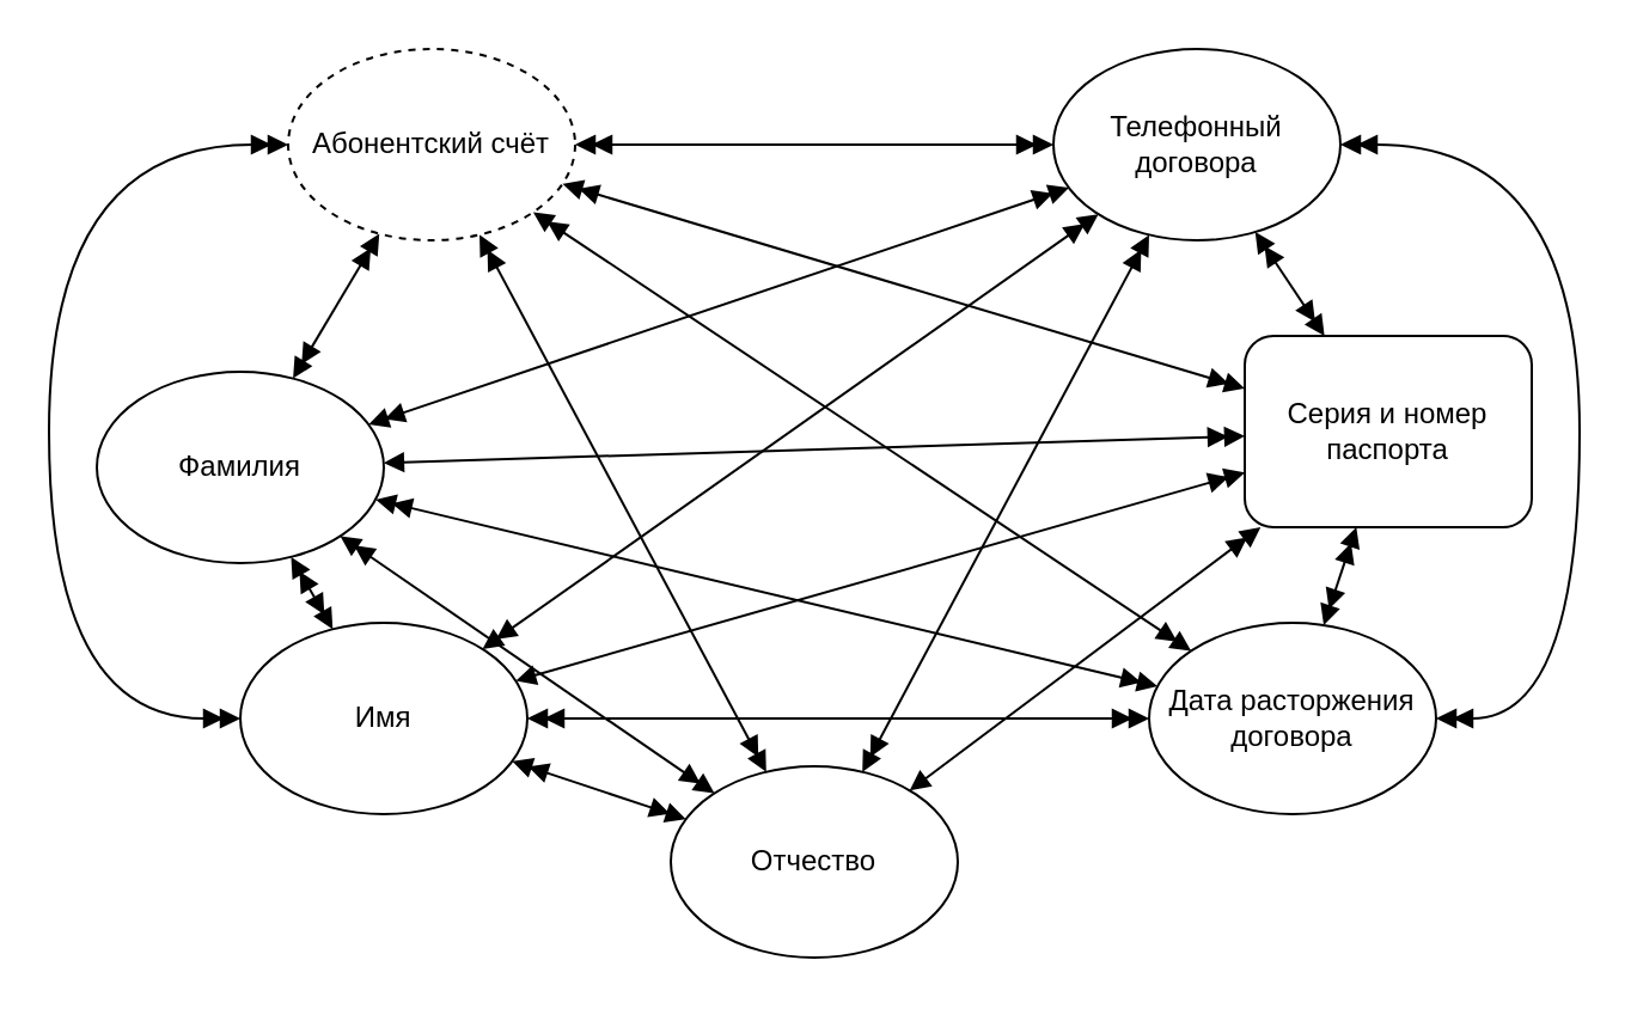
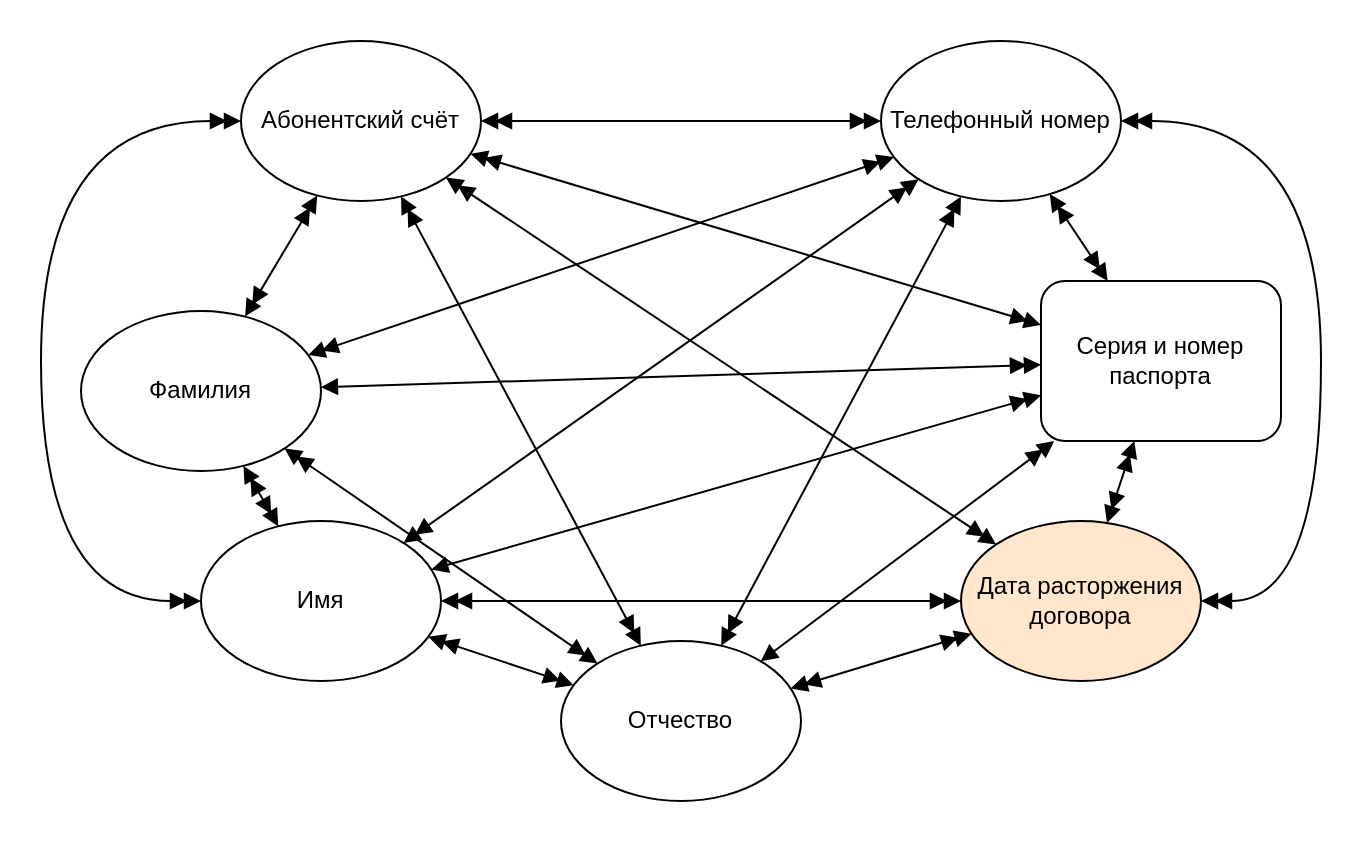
  <mxCell id="0" />
  <mxCell id="1" parent="0" />
  <mxCell id="2" value="Серия и номер паспорта" style="whiteSpace=wrap;html=1;rounded=1;" parent="1" vertex="1"><mxGeometry x="520" y="140" width="120" height="80" as="geometry" /></mxCell>
  <mxCell id="3" value="Фамилия" style="ellipse;whiteSpace=wrap;html=1;" parent="1" vertex="1"><mxGeometry x="40" y="155" width="120" height="80" as="geometry" /></mxCell>
  <mxCell id="4" value="Имя" style="ellipse;whiteSpace=wrap;html=1;" parent="1" vertex="1"><mxGeometry x="100" y="260" width="120" height="80" as="geometry" /></mxCell>
  <mxCell id="5" value="Отчество" style="ellipse;whiteSpace=wrap;html=1;" parent="1" vertex="1"><mxGeometry x="280" y="320" width="120" height="80" as="geometry" /></mxCell>
- <mxCell id="6" value="Телефонный договора" style="ellipse;whiteSpace=wrap;html=1;" parent="1" vertex="1"><mxGeometry x="440" y="20" width="120" height="80" as="geometry" /></mxCell>
- <mxCell id="7" value="Абонентский счёт" style="ellipse;whiteSpace=wrap;html=1;dashed=1;" parent="1" vertex="1"><mxGeometry x="120" y="20" width="120" height="80" as="geometry" /></mxCell>
+ <mxCell id="6" value="Телефонный номер" style="ellipse;whiteSpace=wrap;html=1;" parent="1" vertex="1"><mxGeometry x="440" y="20" width="120" height="80" as="geometry" /></mxCell>
+ <mxCell id="7" value="Абонентский счёт" style="ellipse;whiteSpace=wrap;html=1;" parent="1" vertex="1"><mxGeometry x="120" y="20" width="120" height="80" as="geometry" /></mxCell>
  <mxCell id="8" value="" style="endArrow=doubleBlock;html=1;rounded=0;endFill=1;startArrow=doubleBlock;startFill=1;" parent="1" source="6" target="5" edge="1"><mxGeometry width="50" height="50" relative="1" as="geometry"><mxPoint x="730.138" y="300.104" as="sourcePoint" /><mxPoint x="649.862" y="239.896" as="targetPoint" /></mxGeometry></mxCell>
- <mxCell id="9" value="Дата расторжения договора" style="ellipse;whiteSpace=wrap;html=1;" parent="1" vertex="1"><mxGeometry x="480" y="260" width="120" height="80" as="geometry" /></mxCell>
+ <mxCell id="9" value="Дата расторжения договора" style="ellipse;whiteSpace=wrap;html=1;fillColor=#ffe6cc;" parent="1" vertex="1"><mxGeometry x="480" y="260" width="120" height="80" as="geometry" /></mxCell>
  <mxCell id="10" value="" style="endArrow=doubleBlock;html=1;rounded=0;endFill=1;startArrow=doubleBlock;startFill=1;edgeStyle=orthogonalEdgeStyle;curved=1;" parent="1" source="6" target="9" edge="1"><mxGeometry width="50" height="50" relative="1" as="geometry"><mxPoint x="618.472" y="410.492" as="sourcePoint" /><mxPoint x="521.45" y="449.42" as="targetPoint" /><Array as="points"><mxPoint x="660" y="60" /><mxPoint x="660" y="300" /></Array></mxGeometry></mxCell>
+ <mxCell id="11" value="" style="endArrow=doubleBlock;html=1;rounded=0;endFill=1;startArrow=doubleBlock;startFill=1;" parent="1" source="5" target="9" edge="1"><mxGeometry width="50" height="50" relative="1" as="geometry"><mxPoint x="612.941" y="148.349" as="sourcePoint" /><mxPoint x="487.045" y="431.648" as="targetPoint" /></mxGeometry></mxCell>
  <mxCell id="12" value="" style="endArrow=doubleBlock;html=1;rounded=0;endFill=1;startArrow=doubleBlock;startFill=1;" parent="1" source="4" target="9" edge="1"><mxGeometry width="50" height="50" relative="1" as="geometry"><mxPoint x="370" y="470" as="sourcePoint" /><mxPoint x="410" y="470" as="targetPoint" /></mxGeometry></mxCell>
- <mxCell id="13" value="" style="endArrow=doubleBlock;html=1;rounded=0;endFill=1;startArrow=doubleBlock;startFill=1;" parent="1" source="3" target="9" edge="1"><mxGeometry width="50" height="50" relative="1" as="geometry"><mxPoint x="201.497" y="330.527" as="sourcePoint" /><mxPoint x="398.55" y="409.42" as="targetPoint" /></mxGeometry></mxCell>
  <mxCell id="14" value="" style="endArrow=doubleBlock;html=1;rounded=0;endFill=1;startArrow=doubleBlock;startFill=1;" parent="1" source="7" target="9" edge="1"><mxGeometry width="50" height="50" relative="1" as="geometry"><mxPoint x="211.497" y="340.527" as="sourcePoint" /><mxPoint x="408.55" y="419.42" as="targetPoint" /></mxGeometry></mxCell>
  <mxCell id="15" value="" style="endArrow=doubleBlock;html=1;rounded=0;endFill=1;startArrow=doubleBlock;startFill=1;" parent="1" source="7" target="2" edge="1"><mxGeometry width="50" height="50" relative="1" as="geometry"><mxPoint x="330" y="430" as="sourcePoint" /><mxPoint x="370" y="430" as="targetPoint" /></mxGeometry></mxCell>
  <mxCell id="16" value="" style="endArrow=doubleBlock;html=1;rounded=0;endFill=1;startArrow=doubleBlock;startFill=1;" parent="1" source="2" target="6" edge="1"><mxGeometry width="50" height="50" relative="1" as="geometry"><mxPoint x="340" y="440" as="sourcePoint" /><mxPoint x="380" y="440" as="targetPoint" /></mxGeometry></mxCell>
  <mxCell id="17" value="" style="endArrow=block;html=1;rounded=0;endFill=1;startArrow=doubleBlock;startFill=1;" parent="1" source="2" target="5" edge="1"><mxGeometry width="50" height="50" relative="1" as="geometry"><mxPoint x="576.984" y="229.047" as="sourcePoint" /><mxPoint x="563.016" y="270.953" as="targetPoint" /></mxGeometry></mxCell>
  <mxCell id="18" value="" style="endArrow=block;html=1;rounded=0;endFill=1;startArrow=doubleBlock;startFill=1;" parent="1" source="2" target="4" edge="1"><mxGeometry width="50" height="50" relative="1" as="geometry"><mxPoint x="586.984" y="239.047" as="sourcePoint" /><mxPoint x="573.016" y="280.953" as="targetPoint" /></mxGeometry></mxCell>
  <mxCell id="19" value="" style="endArrow=block;html=1;rounded=0;endFill=1;startArrow=doubleBlock;startFill=1;" parent="1" source="2" target="3" edge="1"><mxGeometry width="50" height="50" relative="1" as="geometry"><mxPoint x="534.455" y="205.126" as="sourcePoint" /><mxPoint x="205.533" y="294.855" as="targetPoint" /></mxGeometry></mxCell>
  <mxCell id="20" value="" style="endArrow=doubleBlock;html=1;rounded=0;endFill=1;startArrow=doubleBlock;startFill=1;" parent="1" source="7" target="6" edge="1"><mxGeometry width="50" height="50" relative="1" as="geometry"><mxPoint x="576.984" y="150.953" as="sourcePoint" /><mxPoint x="563.016" y="109.047" as="targetPoint" /></mxGeometry></mxCell>
  <mxCell id="21" value="" style="endArrow=doubleBlock;html=1;rounded=0;endFill=1;startArrow=doubleBlock;startFill=1;" parent="1" source="3" target="6" edge="1"><mxGeometry width="50" height="50" relative="1" as="geometry"><mxPoint x="210" y="70" as="sourcePoint" /><mxPoint x="490" y="70" as="targetPoint" /></mxGeometry></mxCell>
  <mxCell id="22" value="" style="endArrow=doubleBlock;html=1;rounded=0;endFill=1;startArrow=doubleBlock;startFill=1;" parent="1" source="4" target="6" edge="1"><mxGeometry width="50" height="50" relative="1" as="geometry"><mxPoint x="165.545" y="174.874" as="sourcePoint" /><mxPoint x="494.467" y="85.145" as="targetPoint" /></mxGeometry></mxCell>
  <mxCell id="23" value="" style="endArrow=doubleBlock;html=1;rounded=0;endFill=1;startArrow=doubleBlock;startFill=1;edgeStyle=orthogonalEdgeStyle;curved=1;" parent="1" source="7" target="4" edge="1"><mxGeometry width="50" height="50" relative="1" as="geometry"><mxPoint x="650" y="222.111" as="sourcePoint" /><mxPoint x="500" y="440" as="targetPoint" /><Array as="points"><mxPoint x="20" y="60" /><mxPoint x="20" y="300" /></Array></mxGeometry></mxCell>
  <mxCell id="24" value="" style="endArrow=doubleBlock;html=1;rounded=0;endFill=1;startArrow=doubleBlock;startFill=1;" parent="1" source="3" target="5" edge="1"><mxGeometry width="50" height="50" relative="1" as="geometry"><mxPoint x="660" y="232.111" as="sourcePoint" /><mxPoint x="510" y="450" as="targetPoint" /></mxGeometry></mxCell>
  <mxCell id="25" value="" style="endArrow=doubleBlock;html=1;rounded=0;endFill=1;startArrow=doubleBlock;startFill=1;" parent="1" source="4" target="5" edge="1"><mxGeometry width="50" height="50" relative="1" as="geometry"><mxPoint x="177.619" y="105.51" as="sourcePoint" /><mxPoint x="402.381" y="394.49" as="targetPoint" /></mxGeometry></mxCell>
  <mxCell id="26" value="" style="endArrow=doubleBlock;html=1;rounded=0;endFill=1;startArrow=doubleBlock;startFill=1;" parent="1" source="7" target="5" edge="1"><mxGeometry width="50" height="50" relative="1" as="geometry"><mxPoint x="183.282" y="343.282" as="sourcePoint" /><mxPoint x="236.718" y="396.718" as="targetPoint" /></mxGeometry></mxCell>
  <mxCell id="27" value="" style="endArrow=doubleBlock;html=1;rounded=0;endFill=1;startArrow=doubleBlock;startFill=1;" parent="1" source="3" target="4" edge="1"><mxGeometry width="50" height="50" relative="1" as="geometry"><mxPoint x="193.282" y="353.282" as="sourcePoint" /><mxPoint x="246.718" y="406.718" as="targetPoint" /></mxGeometry></mxCell>
  <mxCell id="28" value="" style="endArrow=doubleBlock;html=1;rounded=0;endFill=1;startArrow=doubleBlock;startFill=1;" parent="1" source="7" target="3" edge="1"><mxGeometry width="50" height="50" relative="1" as="geometry"><mxPoint x="123.016" y="229.047" as="sourcePoint" /><mxPoint x="136.984" y="270.953" as="targetPoint" /></mxGeometry></mxCell>
  <mxCell id="29" value="" style="endArrow=doubleBlock;html=1;rounded=0;endFill=1;startArrow=doubleBlock;startFill=1;" edge="1" parent="1" source="2" target="9"><mxGeometry width="50" height="50" relative="1" as="geometry"><mxPoint x="565.8" y="153.398" as="sourcePoint" /><mxPoint x="534.486" y="106.518" as="targetPoint" /></mxGeometry></mxCell>
